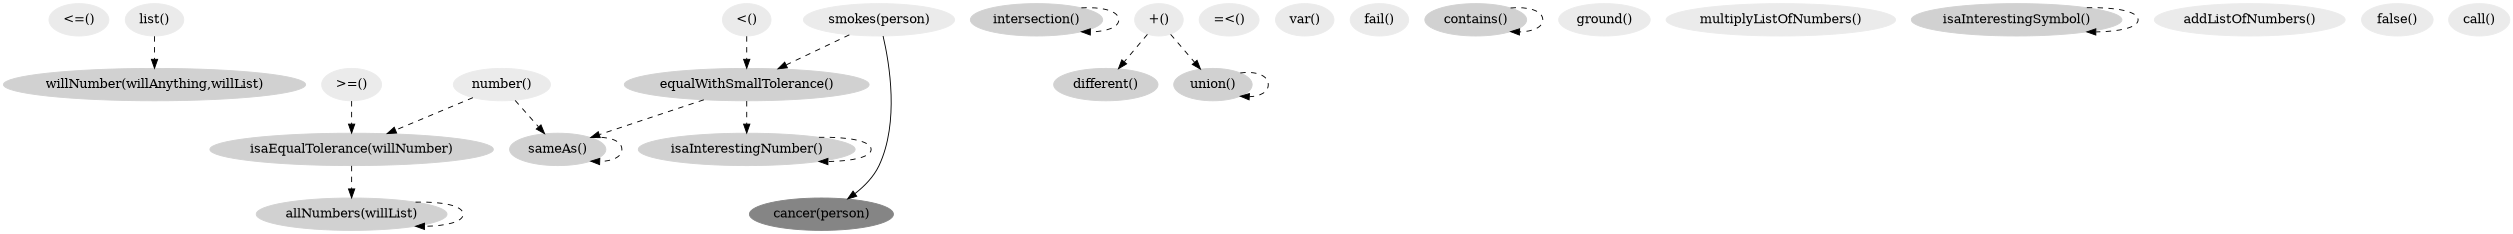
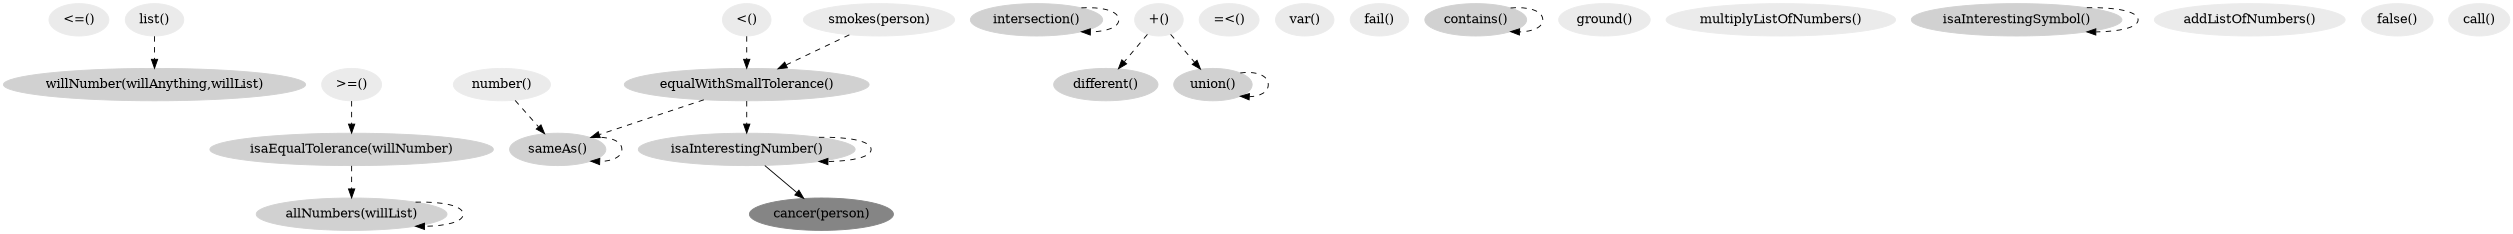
  digraph {
    node [color=gray92 style=filled]
    edge [style=dashed]
    n1 [label="<=()"]
    n2 [color=gray82 label="willNumber(willAnything,willList)"]
    n3 [label="list()"]
    n4 [label="number()"]
    n5 [color=gray82 label="isaEqualTolerance(willNumber)"]
    n6 [color=gray82 label="sameAs()"]
    n7 [color=gray82 label="equalWithSmallTolerance()"]
    n8 [color=gray82 label="isaInterestingNumber()"]
    n9 [color=gray82 label="allNumbers(willList)"]
    n10 [label="smokes(person)"]
    n11 [color=gray52 label="cancer(person)"]
    n12 [color=gray82 label="intersection()"]
    n13 [color=gray82 label="different()"]
    n14 [label="\+()"]
    n15 [color=gray82 label="union()"]
    n16 [label="=<()"]
    n17 [label="var()"]
    n18 [label="<()"]
    n19 [label="fail()"]
    n20 [color=gray82 label="contains()"]
    n21 [label="ground()"]
    n22 [label="multiplyListOfNumbers()"]
    n23 [label=">=()"]
    n24 [color=gray82 label="isaInterestingSymbol()"]
    n25 [label="addListOfNumbers()"]
    n26 [label="false()"]
    n27 [label="call()"]
    n3 -> n2
-   n4 -> n5
    n4 -> n6
    n5 -> n9
    n6 -> n6
    n7 -> n6
    n7 -> n8
    n8 -> n8
    n9 -> n9
    n10 -> n7
-   n10 -> n11 [style=solid]
+   n8 -> n11 [style=solid]
    n12 -> n12
    n14 -> n13
    n14 -> n15
    n15 -> n15
    n18 -> n7
    n20 -> n20
    n23 -> n5
    n24 -> n24
  }
